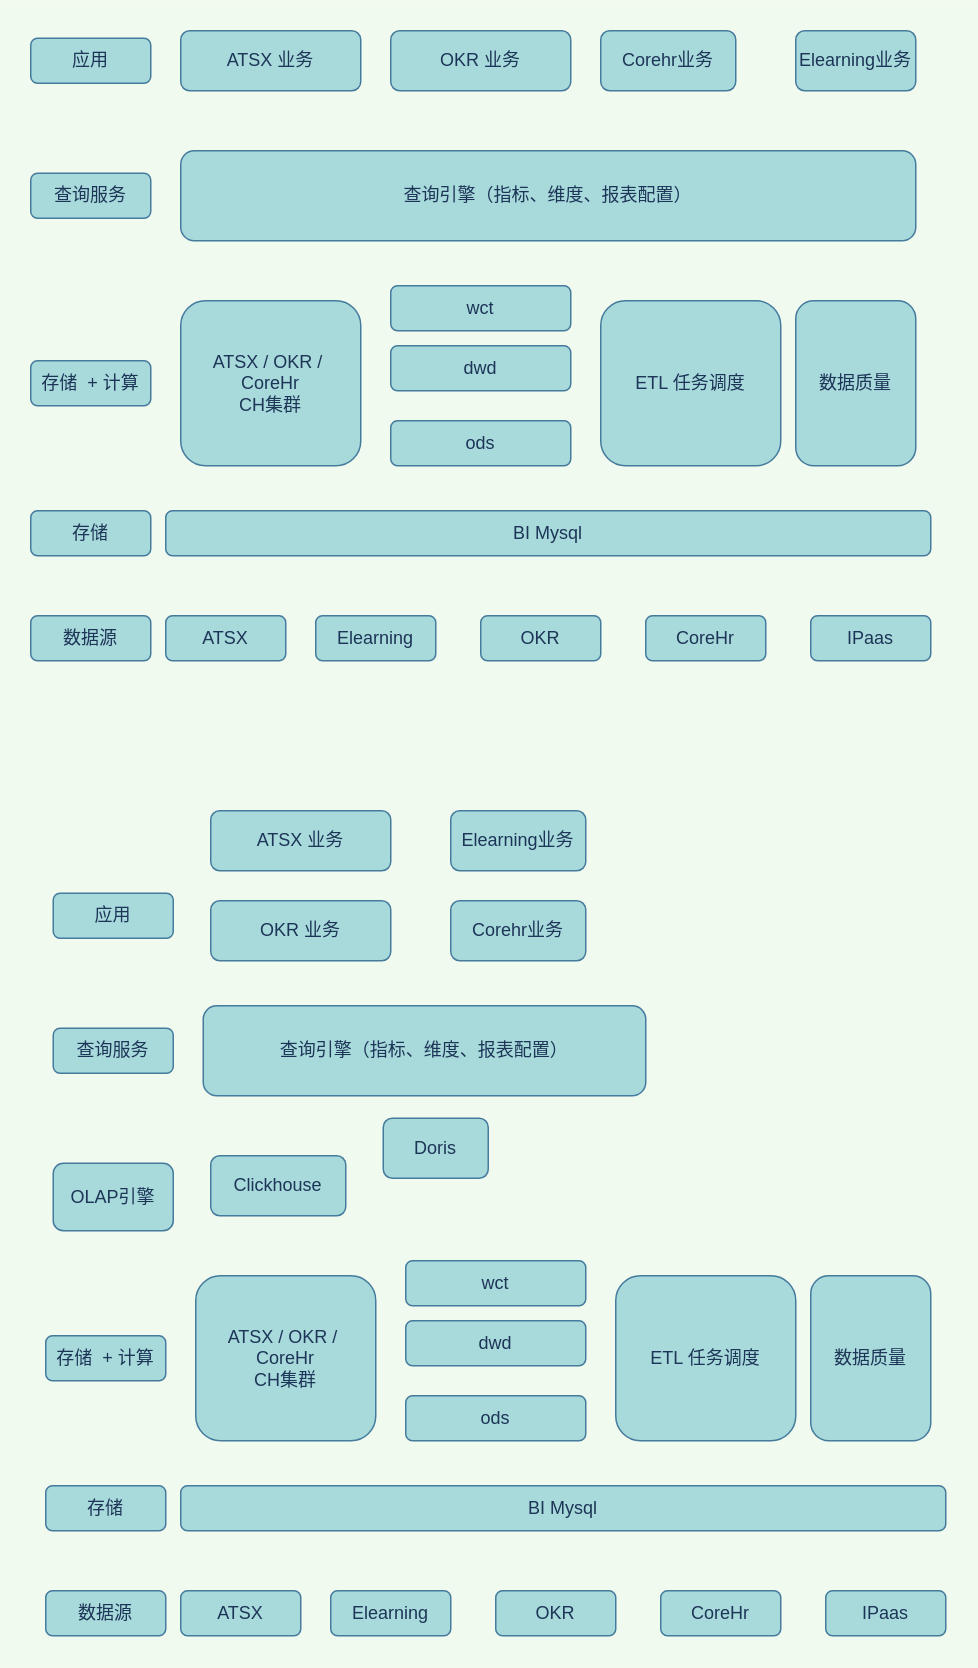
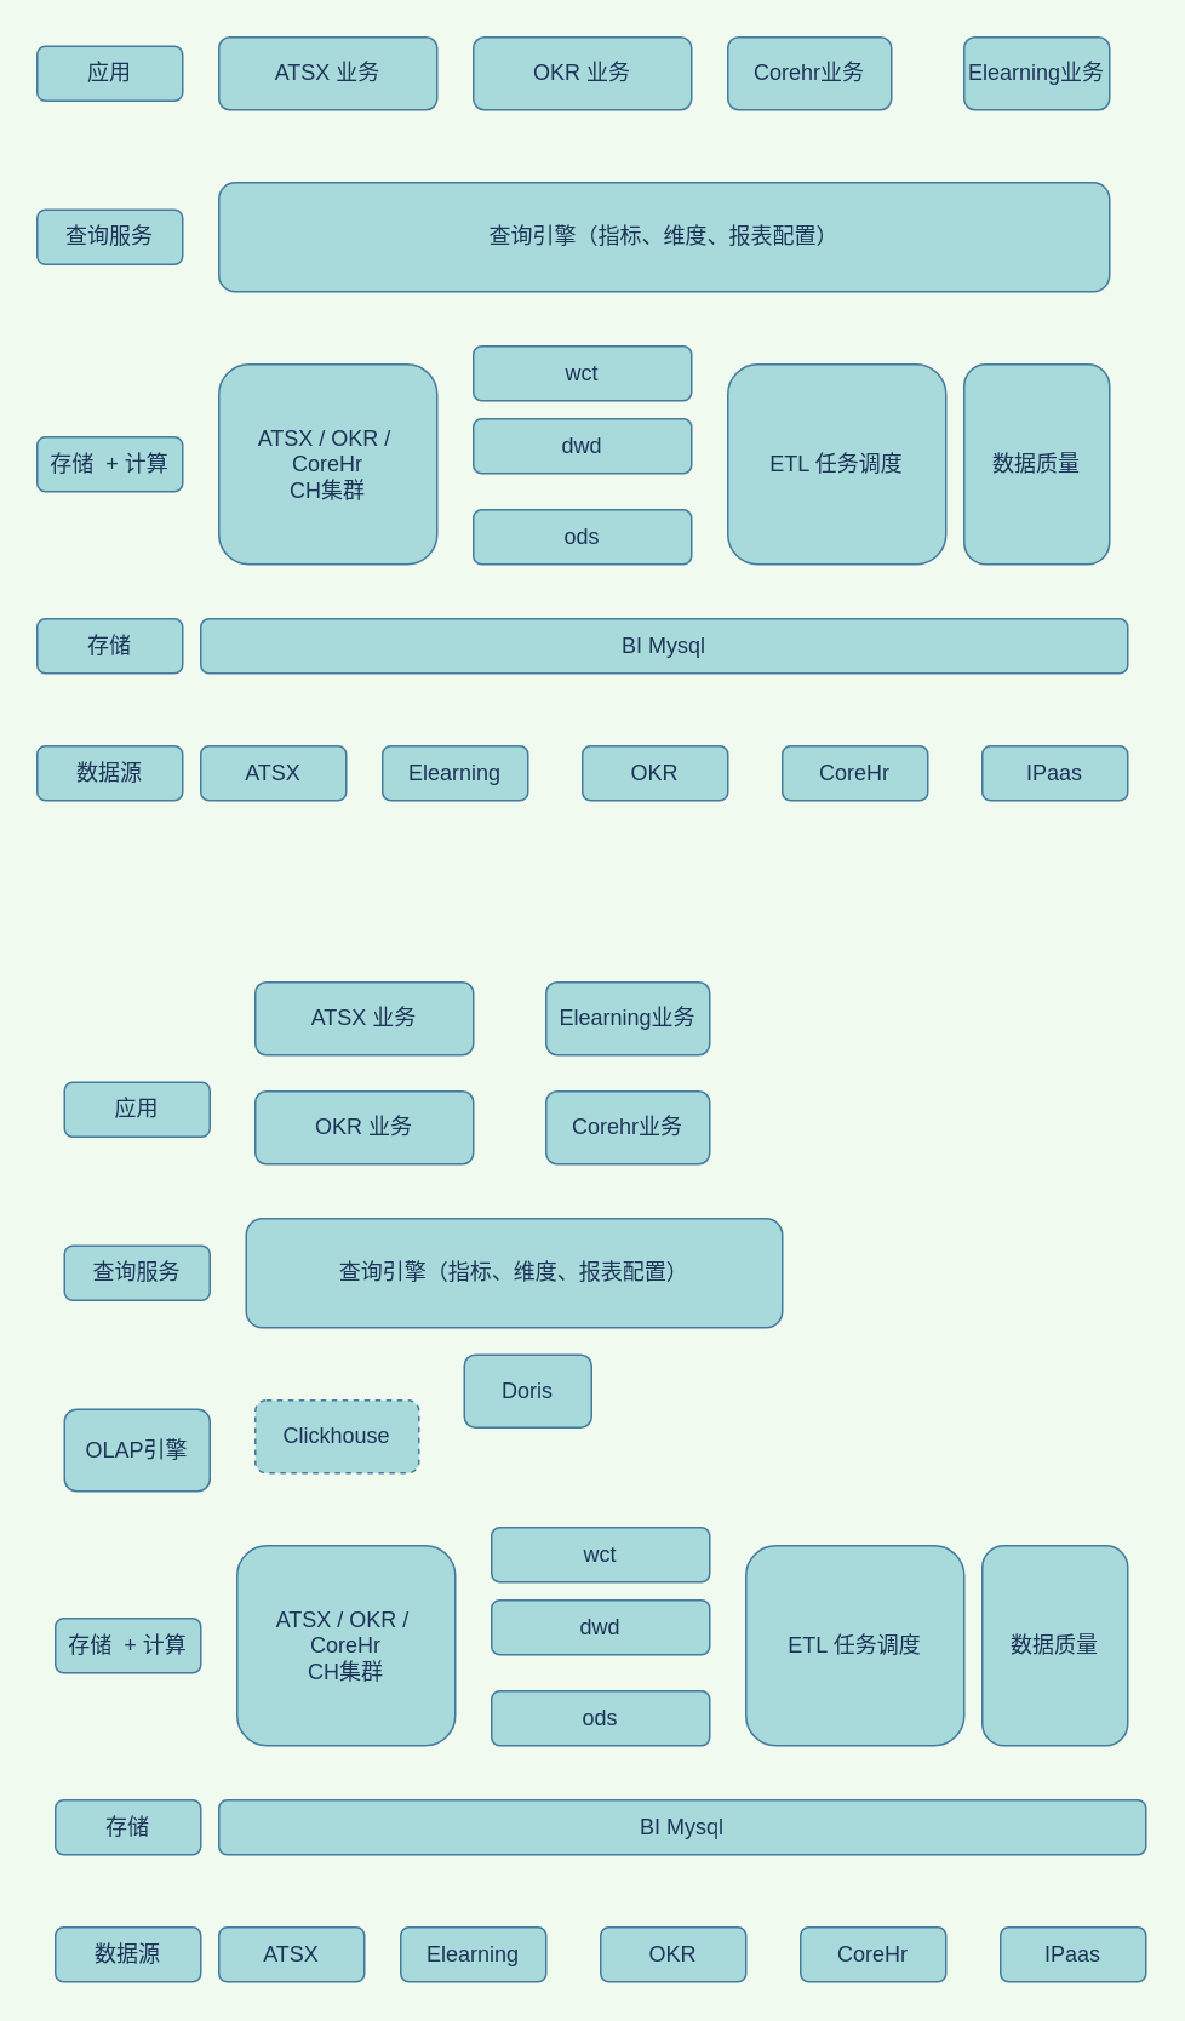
  <mxCell id="0" />
  <mxCell id="1" parent="0" />
  <mxCell id="2" value="ATSX" style="rounded=1;whiteSpace=wrap;html=1;hachureGap=4;pointerEvents=0;fillColor=#A8DADC;strokeColor=#457B9D;fontColor=#1D3557;" vertex="1" parent="1"><mxGeometry x="110" y="410" width="80" height="30" as="geometry" /></mxCell>
  <mxCell id="3" value="Elearning" style="rounded=1;whiteSpace=wrap;html=1;hachureGap=4;pointerEvents=0;fillColor=#A8DADC;strokeColor=#457B9D;fontColor=#1D3557;" vertex="1" parent="1"><mxGeometry x="210" y="410" width="80" height="30" as="geometry" /></mxCell>
  <mxCell id="4" value="OKR" style="rounded=1;whiteSpace=wrap;html=1;hachureGap=4;pointerEvents=0;fillColor=#A8DADC;strokeColor=#457B9D;fontColor=#1D3557;" vertex="1" parent="1"><mxGeometry x="320" y="410" width="80" height="30" as="geometry" /></mxCell>
  <mxCell id="5" value="CoreHr" style="rounded=1;whiteSpace=wrap;html=1;hachureGap=4;pointerEvents=0;fillColor=#A8DADC;strokeColor=#457B9D;fontColor=#1D3557;" vertex="1" parent="1"><mxGeometry x="430" y="410" width="80" height="30" as="geometry" /></mxCell>
  <mxCell id="6" value="IPaas" style="rounded=1;whiteSpace=wrap;html=1;hachureGap=4;pointerEvents=0;fillColor=#A8DADC;strokeColor=#457B9D;fontColor=#1D3557;" vertex="1" parent="1"><mxGeometry x="540" y="410" width="80" height="30" as="geometry" /></mxCell>
  <mxCell id="7" value="BI Mysql" style="rounded=1;whiteSpace=wrap;html=1;hachureGap=4;pointerEvents=0;fillColor=#A8DADC;strokeColor=#457B9D;fontColor=#1D3557;" vertex="1" parent="1"><mxGeometry x="110" y="340" width="510" height="30" as="geometry" /></mxCell>
  <mxCell id="8" value="ATSX / OKR /&amp;nbsp; CoreHr&lt;br&gt;CH集群" style="rounded=1;whiteSpace=wrap;html=1;sketch=0;hachureGap=4;pointerEvents=0;fontColor=#1D3557;strokeColor=#457B9D;fillColor=#A8DADC;" vertex="1" parent="1"><mxGeometry x="120" y="200" width="120" height="110" as="geometry" /></mxCell>
  <mxCell id="9" value="查询引擎（指标、维度、报表配置）" style="rounded=1;whiteSpace=wrap;html=1;sketch=0;hachureGap=4;pointerEvents=0;fontColor=#1D3557;strokeColor=#457B9D;fillColor=#A8DADC;" vertex="1" parent="1"><mxGeometry x="120" y="100" width="490" height="60" as="geometry" /></mxCell>
  <mxCell id="10" value="ATSX 业务" style="rounded=1;whiteSpace=wrap;html=1;sketch=0;hachureGap=4;pointerEvents=0;fontColor=#1D3557;strokeColor=#457B9D;fillColor=#A8DADC;" vertex="1" parent="1"><mxGeometry x="120" y="20" width="120" height="40" as="geometry" /></mxCell>
  <mxCell id="11" value="OKR 业务" style="rounded=1;whiteSpace=wrap;html=1;sketch=0;hachureGap=4;pointerEvents=0;fontColor=#1D3557;strokeColor=#457B9D;fillColor=#A8DADC;" vertex="1" parent="1"><mxGeometry x="260" y="20" width="120" height="40" as="geometry" /></mxCell>
  <mxCell id="12" value="Corehr业务" style="rounded=1;whiteSpace=wrap;html=1;sketch=0;hachureGap=4;pointerEvents=0;fontColor=#1D3557;strokeColor=#457B9D;fillColor=#A8DADC;" vertex="1" parent="1"><mxGeometry x="400" y="20" width="90" height="40" as="geometry" /></mxCell>
  <mxCell id="13" value="Elearning业务" style="rounded=1;whiteSpace=wrap;html=1;sketch=0;hachureGap=4;pointerEvents=0;fontColor=#1D3557;strokeColor=#457B9D;fillColor=#A8DADC;" vertex="1" parent="1"><mxGeometry x="530" y="20" width="80" height="40" as="geometry" /></mxCell>
  <mxCell id="14" value="dwd" style="rounded=1;whiteSpace=wrap;html=1;sketch=0;hachureGap=4;pointerEvents=0;fontColor=#1D3557;strokeColor=#457B9D;fillColor=#A8DADC;" vertex="1" parent="1"><mxGeometry x="260" y="230" width="120" height="30" as="geometry" /></mxCell>
  <mxCell id="15" value="数据质量" style="rounded=1;whiteSpace=wrap;html=1;sketch=0;hachureGap=4;pointerEvents=0;fontColor=#1D3557;strokeColor=#457B9D;fillColor=#A8DADC;" vertex="1" parent="1"><mxGeometry x="530" y="200" width="80" height="110" as="geometry" /></mxCell>
  <mxCell id="16" value="wct" style="rounded=1;whiteSpace=wrap;html=1;sketch=0;hachureGap=4;pointerEvents=0;fontColor=#1D3557;strokeColor=#457B9D;fillColor=#A8DADC;" vertex="1" parent="1"><mxGeometry x="260" y="190" width="120" height="30" as="geometry" /></mxCell>
  <mxCell id="17" value="ods" style="rounded=1;whiteSpace=wrap;html=1;sketch=0;hachureGap=4;pointerEvents=0;fontColor=#1D3557;strokeColor=#457B9D;fillColor=#A8DADC;" vertex="1" parent="1"><mxGeometry x="260" y="280" width="120" height="30" as="geometry" /></mxCell>
  <mxCell id="18" value="ETL 任务调度" style="rounded=1;whiteSpace=wrap;html=1;sketch=0;hachureGap=4;pointerEvents=0;fontColor=#1D3557;strokeColor=#457B9D;fillColor=#A8DADC;" vertex="1" parent="1"><mxGeometry x="400" y="200" width="120" height="110" as="geometry" /></mxCell>
  <mxCell id="19" value="数据源" style="rounded=1;whiteSpace=wrap;html=1;hachureGap=4;pointerEvents=0;fillColor=#A8DADC;strokeColor=#457B9D;fontColor=#1D3557;" vertex="1" parent="1"><mxGeometry x="20" y="410" width="80" height="30" as="geometry" /></mxCell>
  <mxCell id="20" value="存储" style="rounded=1;whiteSpace=wrap;html=1;hachureGap=4;pointerEvents=0;fillColor=#A8DADC;strokeColor=#457B9D;fontColor=#1D3557;" vertex="1" parent="1"><mxGeometry x="20" y="340" width="80" height="30" as="geometry" /></mxCell>
  <mxCell id="21" value="存储&amp;nbsp; + 计算" style="rounded=1;whiteSpace=wrap;html=1;hachureGap=4;pointerEvents=0;fillColor=#A8DADC;strokeColor=#457B9D;fontColor=#1D3557;" vertex="1" parent="1"><mxGeometry x="20" y="240" width="80" height="30" as="geometry" /></mxCell>
  <mxCell id="22" value="查询服务" style="rounded=1;whiteSpace=wrap;html=1;hachureGap=4;pointerEvents=0;fillColor=#A8DADC;strokeColor=#457B9D;fontColor=#1D3557;" vertex="1" parent="1"><mxGeometry x="20" y="115" width="80" height="30" as="geometry" /></mxCell>
  <mxCell id="23" value="应用" style="rounded=1;whiteSpace=wrap;html=1;hachureGap=4;pointerEvents=0;fillColor=#A8DADC;strokeColor=#457B9D;fontColor=#1D3557;" vertex="1" parent="1"><mxGeometry x="20" y="25" width="80" height="30" as="geometry" /></mxCell>
  <mxCell id="24" value="ATSX" style="rounded=1;whiteSpace=wrap;html=1;hachureGap=4;pointerEvents=0;fillColor=#A8DADC;strokeColor=#457B9D;fontColor=#1D3557;" vertex="1" parent="1"><mxGeometry x="120" y="1060" width="80" height="30" as="geometry" /></mxCell>
  <mxCell id="25" value="Elearning" style="rounded=1;whiteSpace=wrap;html=1;hachureGap=4;pointerEvents=0;fillColor=#A8DADC;strokeColor=#457B9D;fontColor=#1D3557;" vertex="1" parent="1"><mxGeometry x="220" y="1060" width="80" height="30" as="geometry" /></mxCell>
  <mxCell id="26" value="OKR" style="rounded=1;whiteSpace=wrap;html=1;hachureGap=4;pointerEvents=0;fillColor=#A8DADC;strokeColor=#457B9D;fontColor=#1D3557;" vertex="1" parent="1"><mxGeometry x="330" y="1060" width="80" height="30" as="geometry" /></mxCell>
  <mxCell id="27" value="CoreHr" style="rounded=1;whiteSpace=wrap;html=1;hachureGap=4;pointerEvents=0;fillColor=#A8DADC;strokeColor=#457B9D;fontColor=#1D3557;" vertex="1" parent="1"><mxGeometry x="440" y="1060" width="80" height="30" as="geometry" /></mxCell>
  <mxCell id="28" value="IPaas" style="rounded=1;whiteSpace=wrap;html=1;hachureGap=4;pointerEvents=0;fillColor=#A8DADC;strokeColor=#457B9D;fontColor=#1D3557;" vertex="1" parent="1"><mxGeometry x="550" y="1060" width="80" height="30" as="geometry" /></mxCell>
  <mxCell id="29" value="BI Mysql" style="rounded=1;whiteSpace=wrap;html=1;hachureGap=4;pointerEvents=0;fillColor=#A8DADC;strokeColor=#457B9D;fontColor=#1D3557;" vertex="1" parent="1"><mxGeometry x="120" y="990" width="510" height="30" as="geometry" /></mxCell>
  <mxCell id="30" value="ATSX / OKR /&amp;nbsp; CoreHr&lt;br&gt;CH集群" style="rounded=1;whiteSpace=wrap;html=1;sketch=0;hachureGap=4;pointerEvents=0;fontColor=#1D3557;strokeColor=#457B9D;fillColor=#A8DADC;" vertex="1" parent="1"><mxGeometry x="130" y="850" width="120" height="110" as="geometry" /></mxCell>
  <mxCell id="31" value="查询引擎（指标、维度、报表配置）" style="rounded=1;whiteSpace=wrap;html=1;sketch=0;hachureGap=4;pointerEvents=0;fontColor=#1D3557;strokeColor=#457B9D;fillColor=#A8DADC;" vertex="1" parent="1"><mxGeometry x="135" y="670" width="295" height="60" as="geometry" /></mxCell>
  <mxCell id="32" value="ATSX 业务" style="rounded=1;whiteSpace=wrap;html=1;sketch=0;hachureGap=4;pointerEvents=0;fontColor=#1D3557;strokeColor=#457B9D;fillColor=#A8DADC;" vertex="1" parent="1"><mxGeometry x="140" y="540" width="120" height="40" as="geometry" /></mxCell>
  <mxCell id="33" value="OKR 业务" style="rounded=1;whiteSpace=wrap;html=1;sketch=0;hachureGap=4;pointerEvents=0;fontColor=#1D3557;strokeColor=#457B9D;fillColor=#A8DADC;" vertex="1" parent="1"><mxGeometry x="140" y="600" width="120" height="40" as="geometry" /></mxCell>
  <mxCell id="34" value="Corehr业务" style="rounded=1;whiteSpace=wrap;html=1;sketch=0;hachureGap=4;pointerEvents=0;fontColor=#1D3557;strokeColor=#457B9D;fillColor=#A8DADC;" vertex="1" parent="1"><mxGeometry x="300" y="600" width="90" height="40" as="geometry" /></mxCell>
  <mxCell id="35" value="Elearning业务" style="rounded=1;whiteSpace=wrap;html=1;sketch=0;hachureGap=4;pointerEvents=0;fontColor=#1D3557;strokeColor=#457B9D;fillColor=#A8DADC;" vertex="1" parent="1"><mxGeometry x="300" y="540" width="90" height="40" as="geometry" /></mxCell>
  <mxCell id="36" value="dwd" style="rounded=1;whiteSpace=wrap;html=1;sketch=0;hachureGap=4;pointerEvents=0;fontColor=#1D3557;strokeColor=#457B9D;fillColor=#A8DADC;" vertex="1" parent="1"><mxGeometry x="270" y="880" width="120" height="30" as="geometry" /></mxCell>
  <mxCell id="37" value="数据质量" style="rounded=1;whiteSpace=wrap;html=1;sketch=0;hachureGap=4;pointerEvents=0;fontColor=#1D3557;strokeColor=#457B9D;fillColor=#A8DADC;" vertex="1" parent="1"><mxGeometry x="540" y="850" width="80" height="110" as="geometry" /></mxCell>
  <mxCell id="38" value="wct" style="rounded=1;whiteSpace=wrap;html=1;sketch=0;hachureGap=4;pointerEvents=0;fontColor=#1D3557;strokeColor=#457B9D;fillColor=#A8DADC;" vertex="1" parent="1"><mxGeometry x="270" y="840" width="120" height="30" as="geometry" /></mxCell>
  <mxCell id="39" value="ods" style="rounded=1;whiteSpace=wrap;html=1;sketch=0;hachureGap=4;pointerEvents=0;fontColor=#1D3557;strokeColor=#457B9D;fillColor=#A8DADC;" vertex="1" parent="1"><mxGeometry x="270" y="930" width="120" height="30" as="geometry" /></mxCell>
  <mxCell id="40" value="ETL 任务调度" style="rounded=1;whiteSpace=wrap;html=1;sketch=0;hachureGap=4;pointerEvents=0;fontColor=#1D3557;strokeColor=#457B9D;fillColor=#A8DADC;" vertex="1" parent="1"><mxGeometry x="410" y="850" width="120" height="110" as="geometry" /></mxCell>
  <mxCell id="41" value="数据源" style="rounded=1;whiteSpace=wrap;html=1;hachureGap=4;pointerEvents=0;fillColor=#A8DADC;strokeColor=#457B9D;fontColor=#1D3557;" vertex="1" parent="1"><mxGeometry x="30" y="1060" width="80" height="30" as="geometry" /></mxCell>
  <mxCell id="42" value="存储" style="rounded=1;whiteSpace=wrap;html=1;hachureGap=4;pointerEvents=0;fillColor=#A8DADC;strokeColor=#457B9D;fontColor=#1D3557;" vertex="1" parent="1"><mxGeometry x="30" y="990" width="80" height="30" as="geometry" /></mxCell>
  <mxCell id="43" value="存储&amp;nbsp; + 计算" style="rounded=1;whiteSpace=wrap;html=1;hachureGap=4;pointerEvents=0;fillColor=#A8DADC;strokeColor=#457B9D;fontColor=#1D3557;" vertex="1" parent="1"><mxGeometry x="30" y="890" width="80" height="30" as="geometry" /></mxCell>
  <mxCell id="44" value="查询服务" style="rounded=1;whiteSpace=wrap;html=1;hachureGap=4;pointerEvents=0;fillColor=#A8DADC;strokeColor=#457B9D;fontColor=#1D3557;" vertex="1" parent="1"><mxGeometry x="35" y="685" width="80" height="30" as="geometry" /></mxCell>
  <mxCell id="45" value="应用" style="rounded=1;whiteSpace=wrap;html=1;hachureGap=4;pointerEvents=0;fillColor=#A8DADC;strokeColor=#457B9D;fontColor=#1D3557;" vertex="1" parent="1"><mxGeometry x="35" y="595" width="80" height="30" as="geometry" /></mxCell>
- <mxCell id="46" value="Clickhouse" style="rounded=1;whiteSpace=wrap;html=1;sketch=0;hachureGap=4;pointerEvents=0;fontColor=#1D3557;strokeColor=#457B9D;fillColor=#A8DADC;" vertex="1" parent="1"><mxGeometry x="140" y="770" width="90" height="40" as="geometry" /></mxCell>
+ <mxCell id="46" value="Clickhouse" style="rounded=1;whiteSpace=wrap;html=1;sketch=0;hachureGap=4;pointerEvents=0;fontColor=#1D3557;strokeColor=#457B9D;fillColor=#A8DADC;dashed=1;" vertex="1" parent="1"><mxGeometry x="140" y="770" width="90" height="40" as="geometry" /></mxCell>
  <mxCell id="47" value="Doris" style="rounded=1;whiteSpace=wrap;html=1;sketch=0;hachureGap=4;pointerEvents=0;fontColor=#1D3557;strokeColor=#457B9D;fillColor=#A8DADC;" vertex="1" parent="1"><mxGeometry x="255" y="745" width="70" height="40" as="geometry" /></mxCell>
  <mxCell id="48" value="OLAP引擎" style="rounded=1;whiteSpace=wrap;html=1;hachureGap=4;pointerEvents=0;fillColor=#A8DADC;strokeColor=#457B9D;fontColor=#1D3557;" vertex="1" parent="1"><mxGeometry x="35" y="775" width="80" height="45" as="geometry" /></mxCell>
